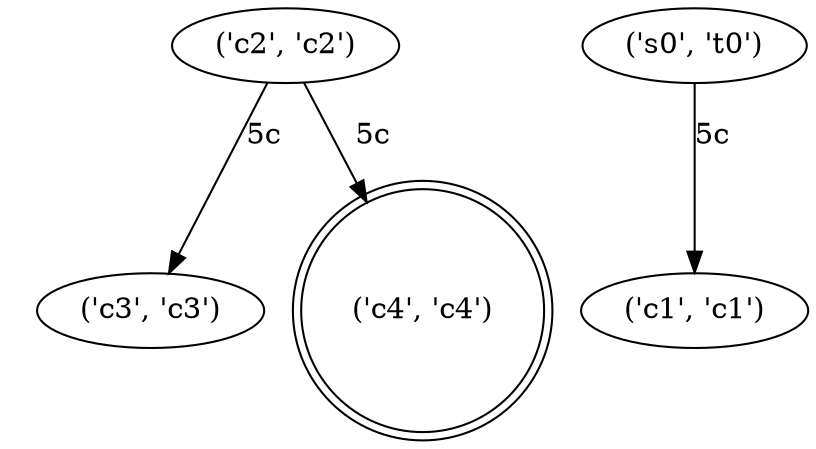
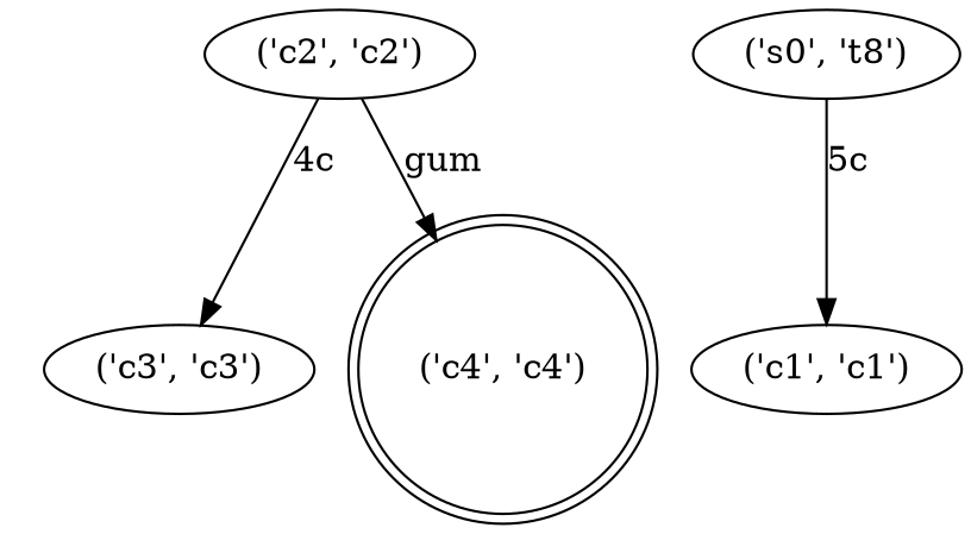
  digraph {
    fake [style=invisible]
    "('c2', 'c2')"
    "('c3', 'c3')"
    "('c4', 'c4')" [shape=doublecircle]
-   "('s0', 't0')" [root=true]
+   "('s0', 't0')" [root=true label="('s0', 't8')"]
    "('c1', 'c1')"
-   "('c2', 'c2')" -> "('c3', 'c3')" [label="5c"]
-   "('c2', 'c2')" -> "('c4', 'c4')" [label="5c"]
+   "('c2', 'c2')" -> "('c3', 'c3')" [label="4c"]
+   "('c2', 'c2')" -> "('c4', 'c4')" [label=gum]
    "('s0', 't0')" -> "('c1', 'c1')" [label="5c"]
  }
